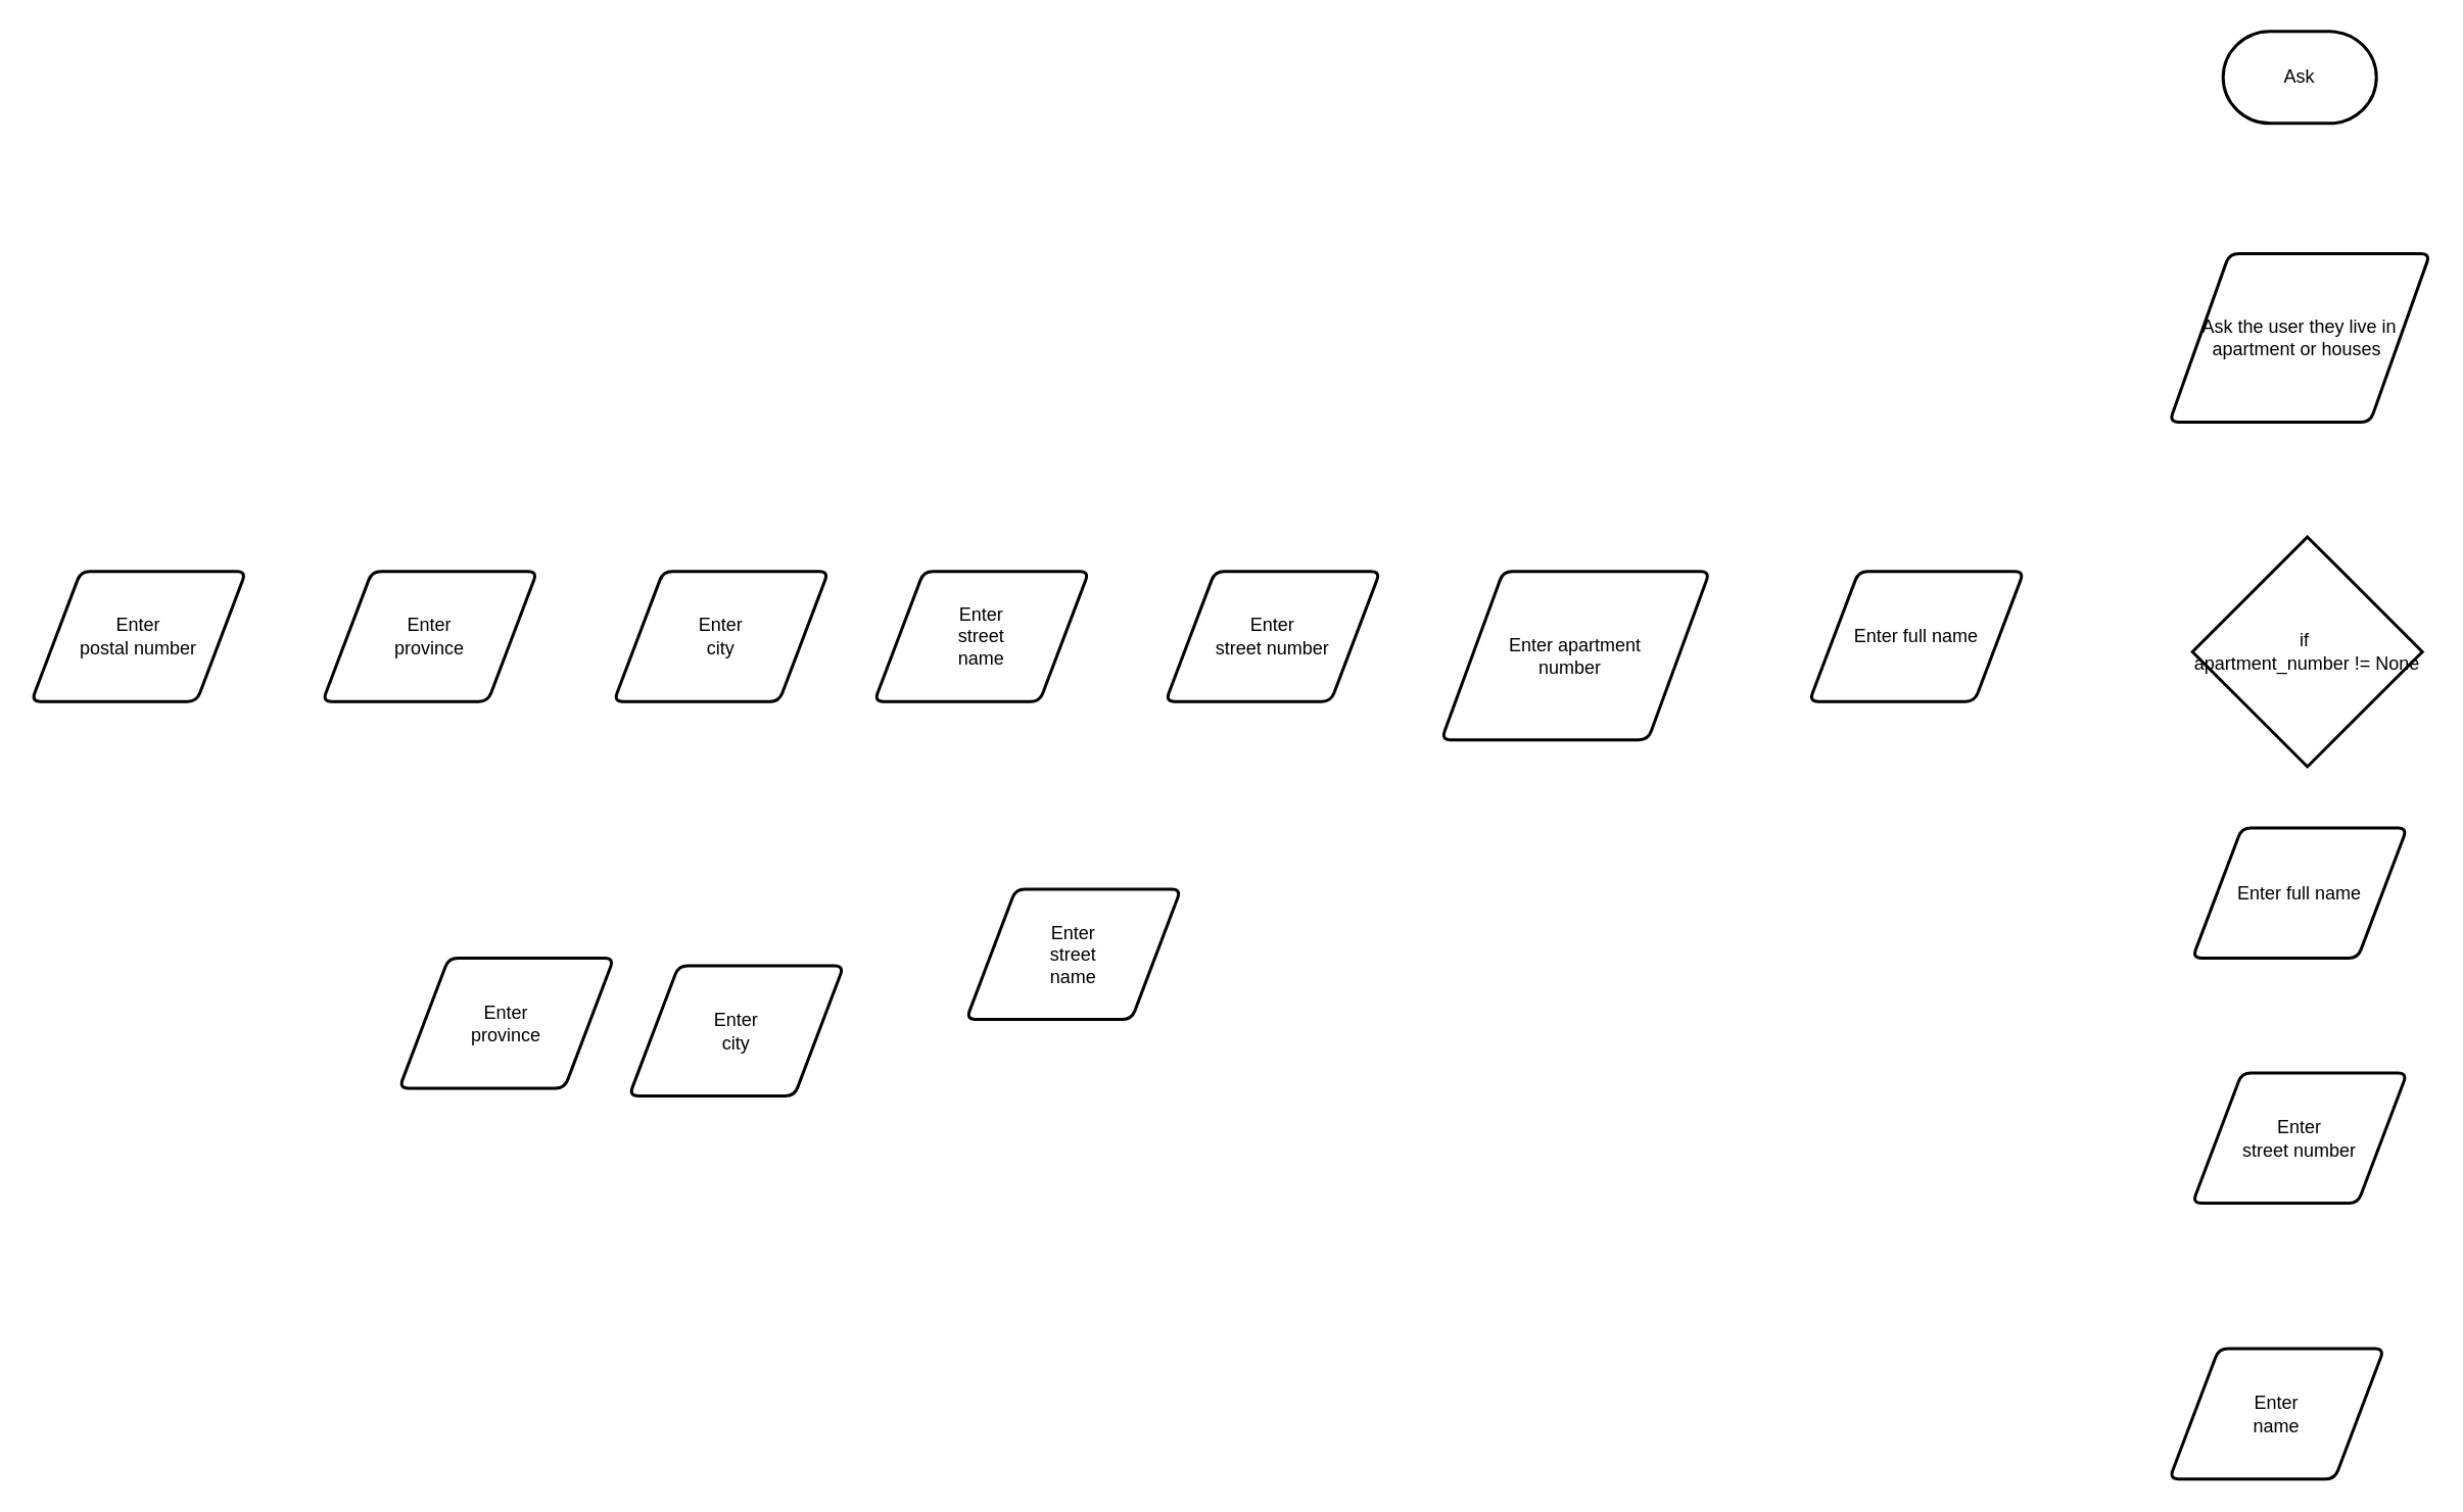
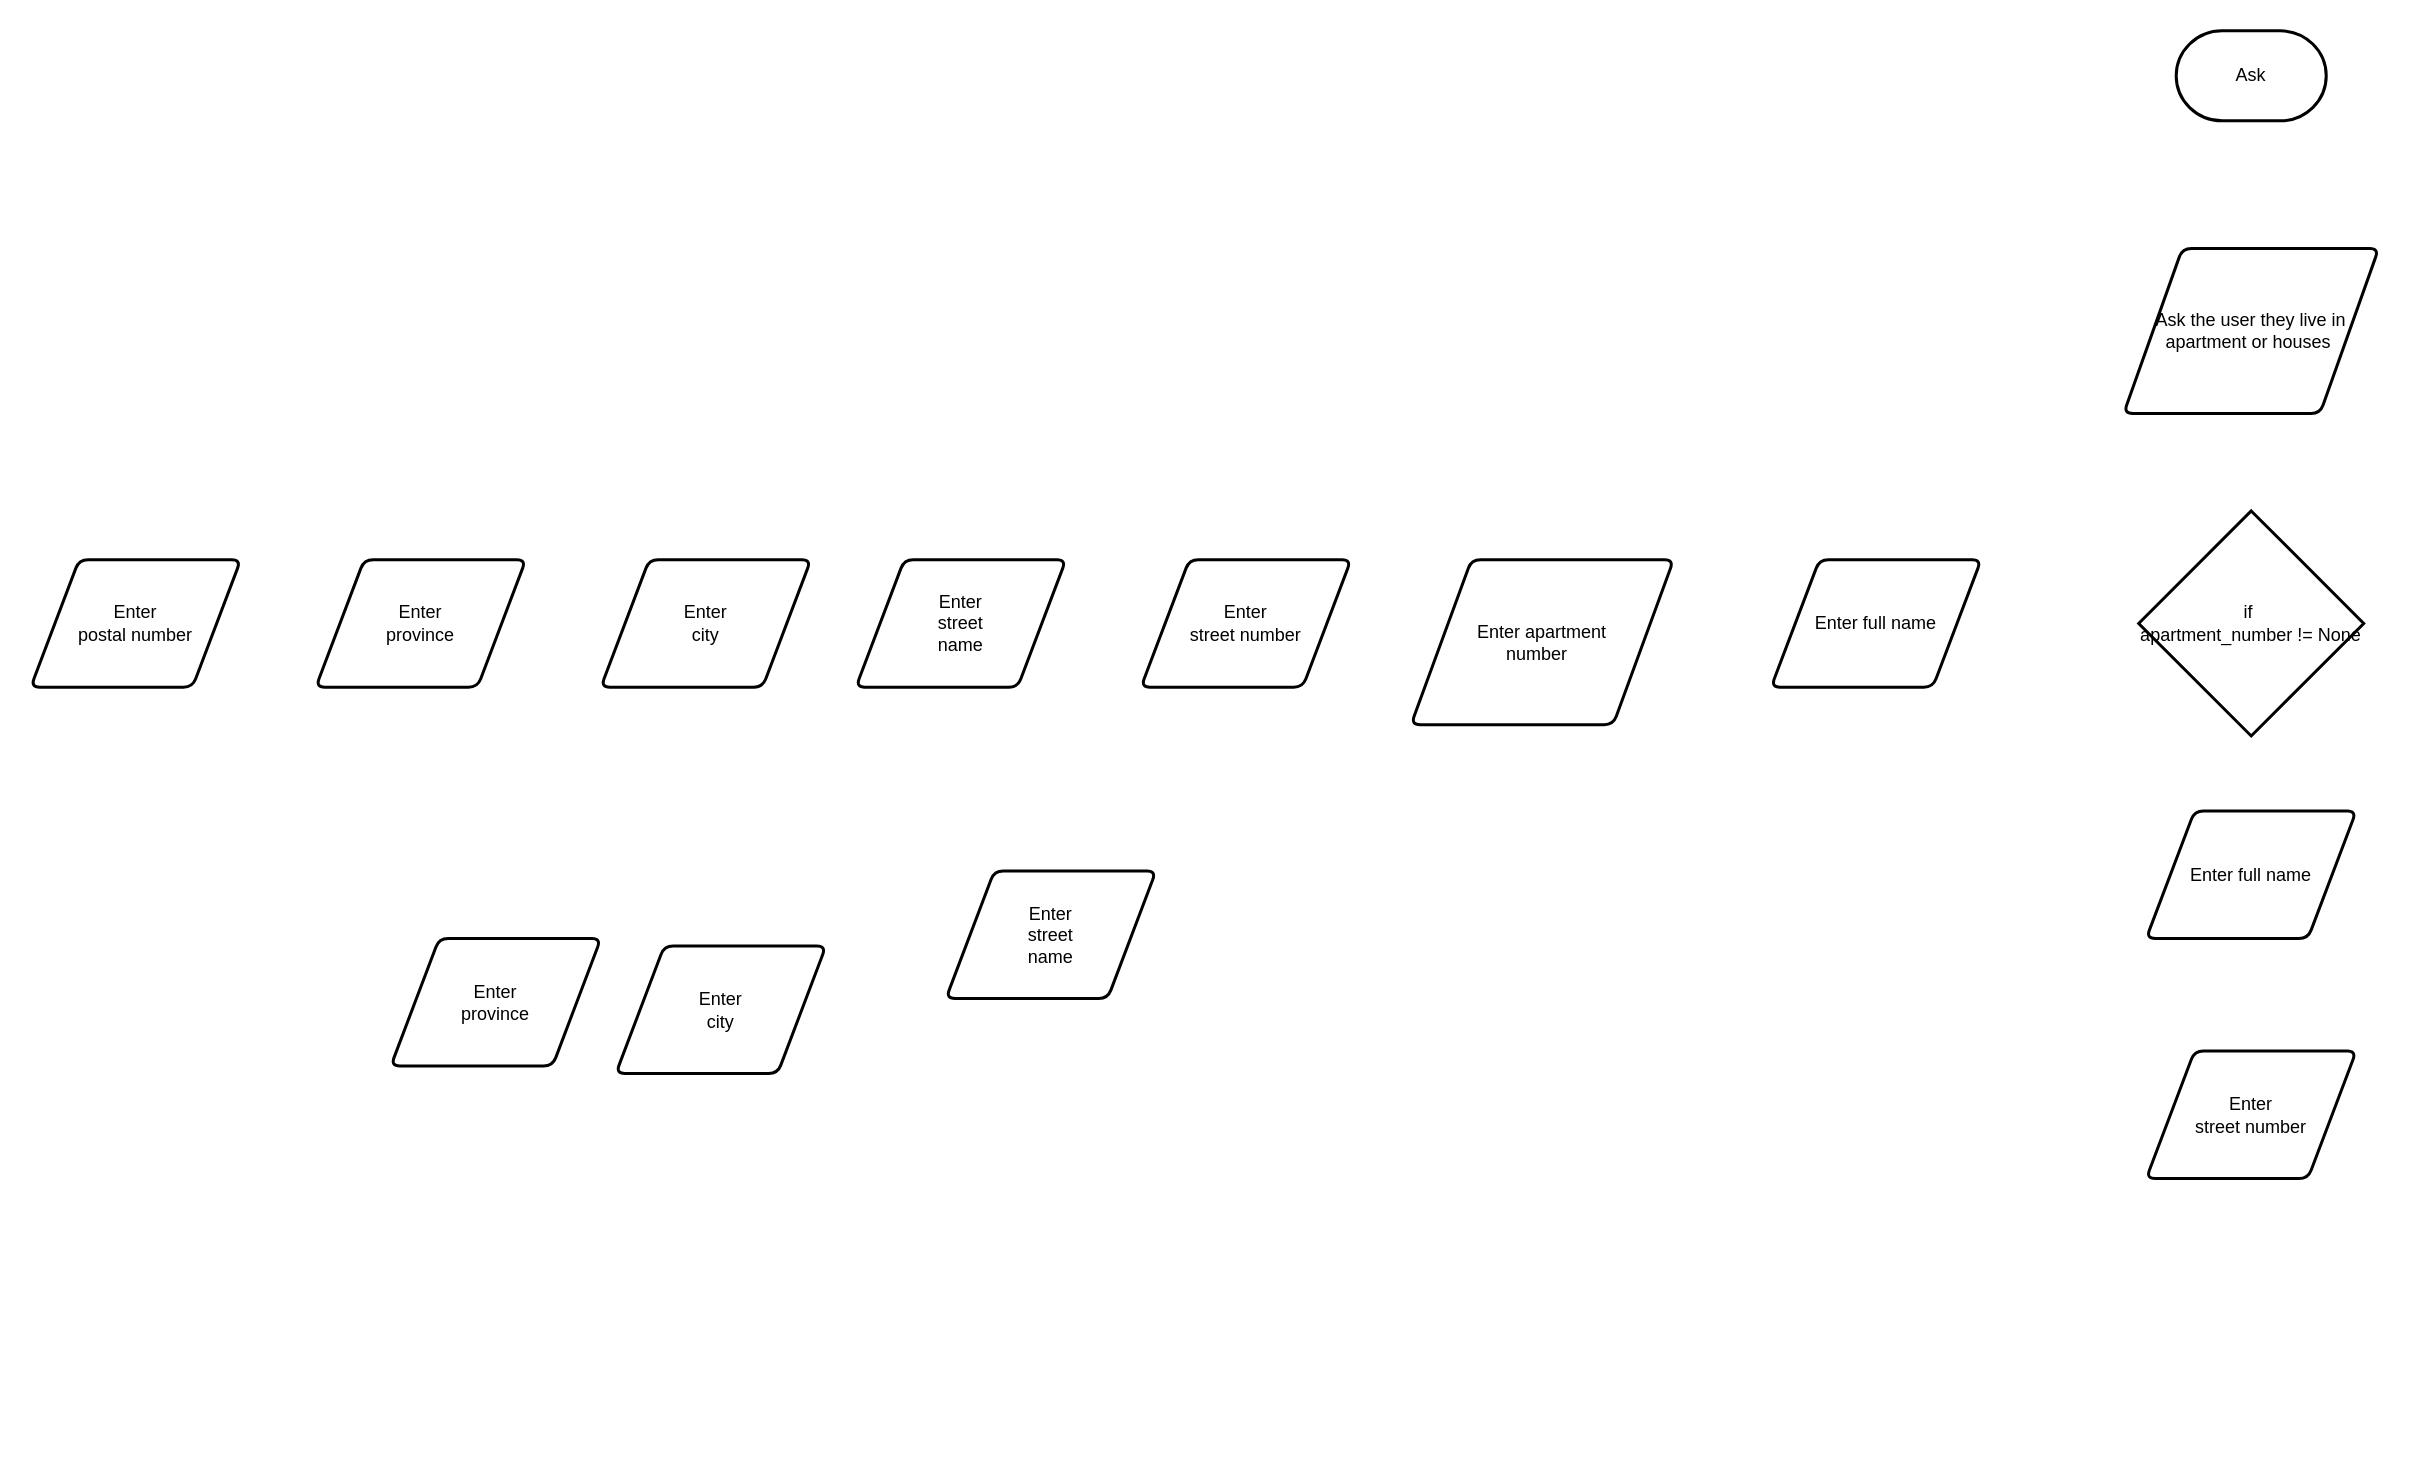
  <mxCell id="0" />
  <mxCell id="1" parent="0" />
  <mxCell id="2" value="Ask" style="strokeWidth=2;html=1;shape=mxgraph.flowchart.terminator;whiteSpace=wrap;" parent="1" vertex="1"><mxGeometry x="1450" y="20" width="100" height="60" as="geometry" /></mxCell>
  <mxCell id="3" value="Ask the user they live in apartment or houses&amp;nbsp;" style="shape=parallelogram;html=1;strokeWidth=2;perimeter=parallelogramPerimeter;whiteSpace=wrap;rounded=1;arcSize=12;size=0.23;" parent="1" vertex="1"><mxGeometry x="1415" y="165" width="170" height="110" as="geometry" /></mxCell>
- <mxCell id="4" value="if&amp;nbsp;&lt;br&gt;apartment_number != None" style="strokeWidth=2;html=1;shape=mxgraph.flowchart.decision;whiteSpace=wrap;" vertex="1" parent="1"><mxGeometry x="1430" y="350" width="150" height="150" as="geometry" /></mxCell>
+ <mxCell id="4" value="if&amp;nbsp;&lt;br&gt;apartment_number != None" style="strokeWidth=2;html=1;shape=mxgraph.flowchart.decision;whiteSpace=wrap;" vertex="1" parent="1"><mxGeometry x="1425" y="340" width="150" height="150" as="geometry" /></mxCell>
  <mxCell id="5" value="Enter full name" style="shape=parallelogram;html=1;strokeWidth=2;perimeter=parallelogramPerimeter;whiteSpace=wrap;rounded=1;arcSize=12;size=0.23;" vertex="1" parent="1"><mxGeometry x="1180" y="372.5" width="140" height="85" as="geometry" /></mxCell>
  <mxCell id="6" value="Enter apartment &lt;br&gt;number&amp;nbsp;&amp;nbsp;" style="shape=parallelogram;html=1;strokeWidth=2;perimeter=parallelogramPerimeter;whiteSpace=wrap;rounded=1;arcSize=12;size=0.23;" vertex="1" parent="1"><mxGeometry x="940" y="372.5" width="175" height="110" as="geometry" /></mxCell>
  <mxCell id="7" value="Enter&lt;br&gt;street number" style="shape=parallelogram;html=1;strokeWidth=2;perimeter=parallelogramPerimeter;whiteSpace=wrap;rounded=1;arcSize=12;size=0.23;" vertex="1" parent="1"><mxGeometry x="760" y="372.5" width="140" height="85" as="geometry" /></mxCell>
  <mxCell id="8" value="Enter&lt;br&gt;street&lt;br&gt;name" style="shape=parallelogram;html=1;strokeWidth=2;perimeter=parallelogramPerimeter;whiteSpace=wrap;rounded=1;arcSize=12;size=0.23;" vertex="1" parent="1"><mxGeometry x="570" y="372.5" width="140" height="85" as="geometry" /></mxCell>
  <mxCell id="9" value="Enter&lt;br&gt;city" style="shape=parallelogram;html=1;strokeWidth=2;perimeter=parallelogramPerimeter;whiteSpace=wrap;rounded=1;arcSize=12;size=0.23;" vertex="1" parent="1"><mxGeometry x="400" y="372.5" width="140" height="85" as="geometry" /></mxCell>
  <mxCell id="10" value="Enter&lt;br&gt;province" style="shape=parallelogram;html=1;strokeWidth=2;perimeter=parallelogramPerimeter;whiteSpace=wrap;rounded=1;arcSize=12;size=0.23;" vertex="1" parent="1"><mxGeometry x="210" y="372.5" width="140" height="85" as="geometry" /></mxCell>
  <mxCell id="11" value="Enter&lt;br&gt;postal number" style="shape=parallelogram;html=1;strokeWidth=2;perimeter=parallelogramPerimeter;whiteSpace=wrap;rounded=1;arcSize=12;size=0.23;" vertex="1" parent="1"><mxGeometry x="20" y="372.5" width="140" height="85" as="geometry" /></mxCell>
  <mxCell id="12" value="Enter full name" style="shape=parallelogram;html=1;strokeWidth=2;perimeter=parallelogramPerimeter;whiteSpace=wrap;rounded=1;arcSize=12;size=0.23;" vertex="1" parent="1"><mxGeometry x="1430" y="540" width="140" height="85" as="geometry" /></mxCell>
  <mxCell id="13" value="Enter&lt;br&gt;street number" style="shape=parallelogram;html=1;strokeWidth=2;perimeter=parallelogramPerimeter;whiteSpace=wrap;rounded=1;arcSize=12;size=0.23;" vertex="1" parent="1"><mxGeometry x="1430" y="700" width="140" height="85" as="geometry" /></mxCell>
- <mxCell id="14" value="Enter&lt;br&gt;name" style="shape=parallelogram;html=1;strokeWidth=2;perimeter=parallelogramPerimeter;whiteSpace=wrap;rounded=1;arcSize=12;size=0.23;" vertex="1" parent="1"><mxGeometry x="1415" y="880" width="140" height="85" as="geometry" /></mxCell>
  <mxCell id="15" value="Enter&lt;br&gt;city" style="shape=parallelogram;html=1;strokeWidth=2;perimeter=parallelogramPerimeter;whiteSpace=wrap;rounded=1;arcSize=12;size=0.23;" vertex="1" parent="1"><mxGeometry x="410" y="630" width="140" height="85" as="geometry" /></mxCell>
  <mxCell id="16" value="Enter&lt;br&gt;province" style="shape=parallelogram;html=1;strokeWidth=2;perimeter=parallelogramPerimeter;whiteSpace=wrap;rounded=1;arcSize=12;size=0.23;" vertex="1" parent="1"><mxGeometry x="260" y="625" width="140" height="85" as="geometry" /></mxCell>
  <mxCell id="17" value="Enter&lt;br&gt;street&lt;br&gt;name" style="shape=parallelogram;html=1;strokeWidth=2;perimeter=parallelogramPerimeter;whiteSpace=wrap;rounded=1;arcSize=12;size=0.23;" vertex="1" parent="1"><mxGeometry x="630" y="580" width="140" height="85" as="geometry" /></mxCell>
